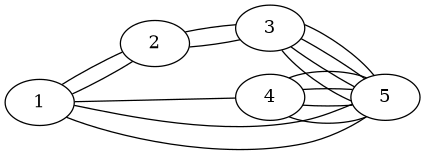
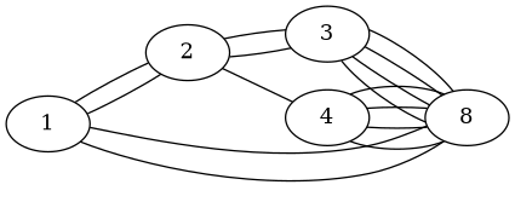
  graph {
    rankdir=LR
    1
    2
-   5
+   5 [label=8]
    3
    4
    1 -- 2
    1 -- 2
    1 -- 5
    1 -- 5
    2 -- 3
    2 -- 3
-   1 -- 4
+   2 -- 4
    3 -- 5
    3 -- 5
    3 -- 5
    3 -- 5
    4 -- 5
    4 -- 5
    4 -- 5
    4 -- 5
  }
